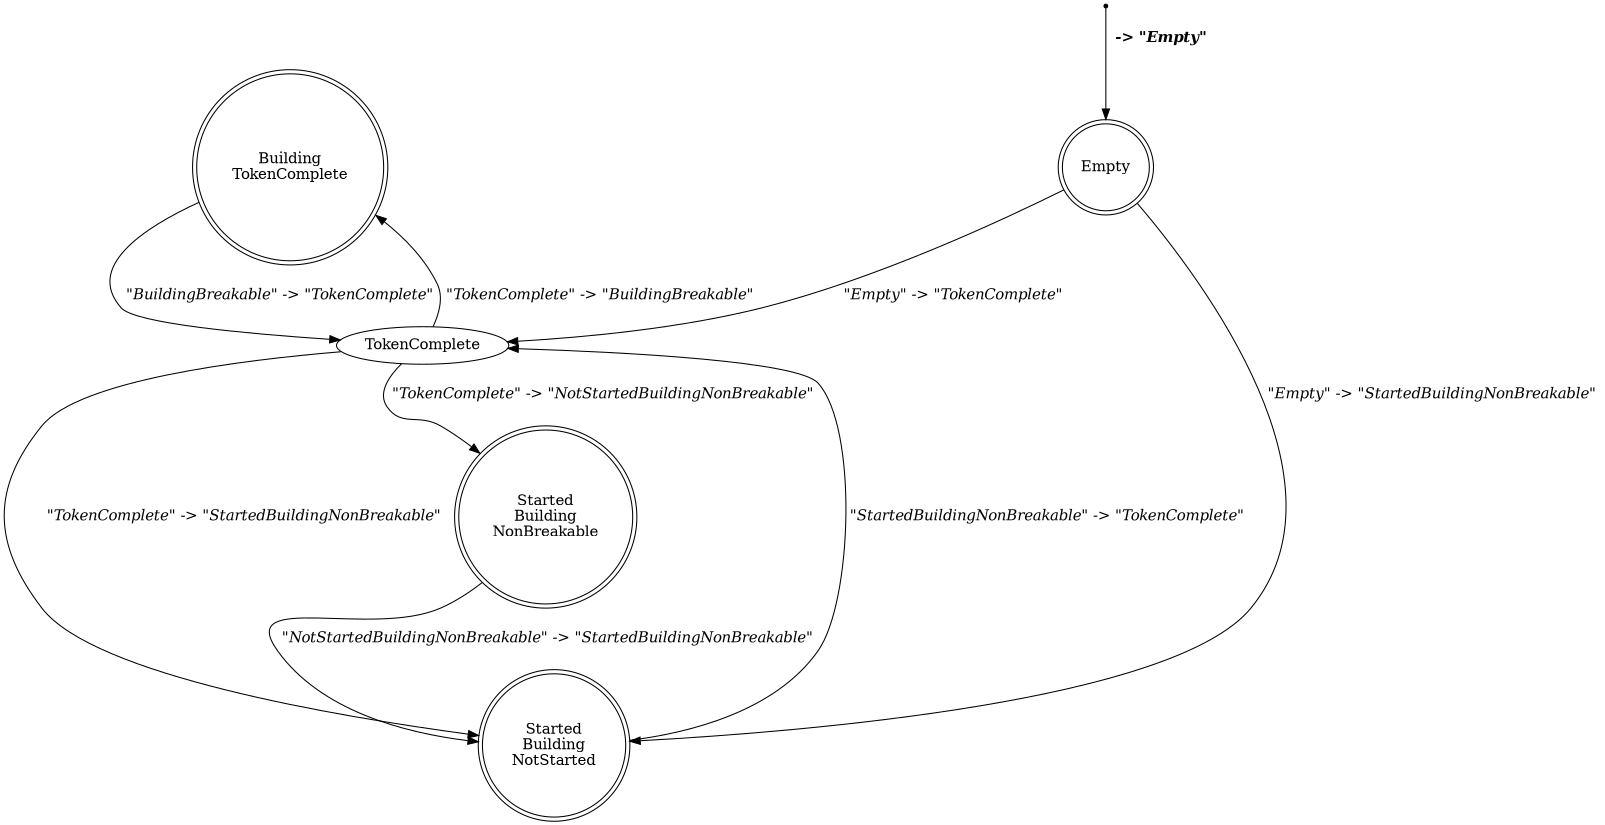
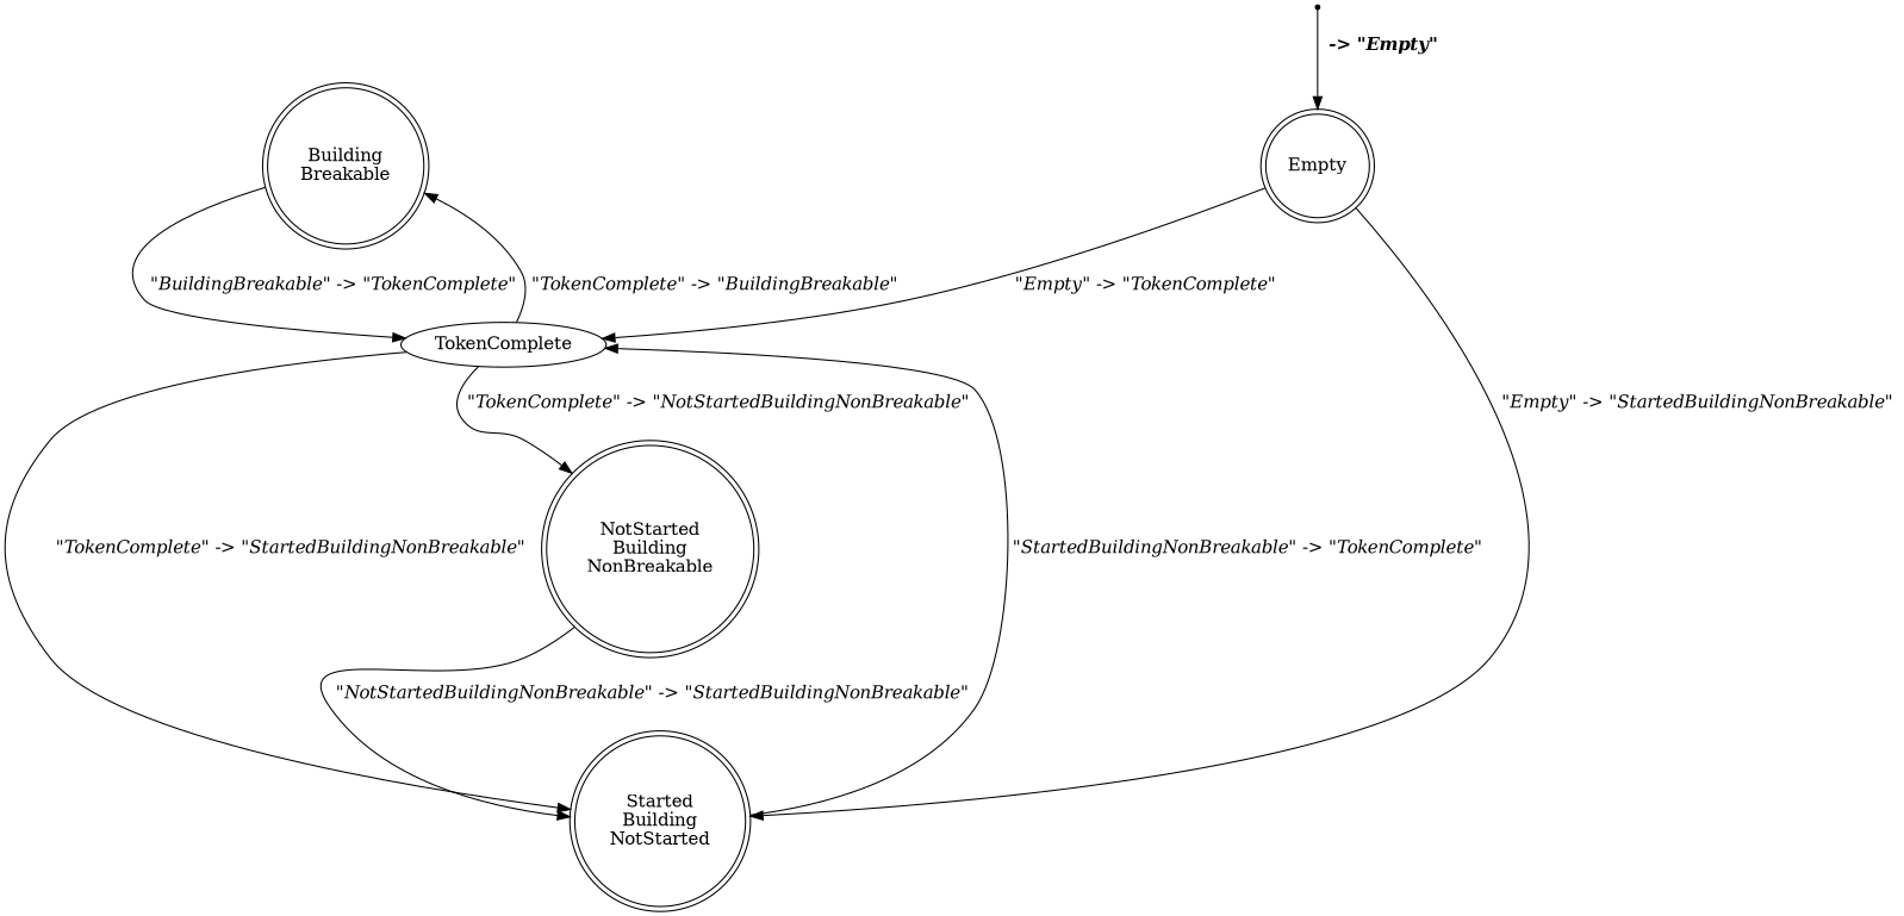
  digraph {
    node [shape=doublecircle]
-   n1 [label="Building\nTokenComplete"]
+   n1 [label="Building\nBreakable"]
    n2 [label=TokenComplete shape=ellipse]
    n3 [label="Started\nBuilding\nNotStarted"]
-   n4 [label="Started\nBuilding\nNonBreakable"]
+   n4 [label="NotStarted\nBuilding\nNonBreakable"]
    n5 [label=Empty]
    n6 [label=_start shape=point]
    n1 -> n2 [label=<<TABLE BORDER="0"><TR><TD><I>"BuildingBreakable" -&gt; "TokenComplete"</I></TD></TR></TABLE>>]
    n2 -> n1 [label=<<TABLE BORDER="0"><TR><TD><I>"TokenComplete" -&gt; "BuildingBreakable"</I></TD></TR></TABLE>>]
    n2 -> n3 [label=<<TABLE BORDER="0"><TR><TD><I>"TokenComplete" -&gt; "StartedBuildingNonBreakable"</I></TD></TR></TABLE>>]
    n2 -> n4 [label=<<TABLE BORDER="0"><TR><TD><I>"TokenComplete" -&gt; "NotStartedBuildingNonBreakable"</I></TD></TR></TABLE>>]
    n3 -> n2 [label=<<TABLE BORDER="0"><TR><TD><I>"StartedBuildingNonBreakable" -&gt; "TokenComplete"</I></TD></TR></TABLE>>]
    n4 -> n3 [label=<<TABLE BORDER="0"><TR><TD><I>"NotStartedBuildingNonBreakable" -&gt; "StartedBuildingNonBreakable"</I></TD></TR></TABLE>>]
    n5 -> n2 [label=<<TABLE BORDER="0"><TR><TD><I>"Empty" -&gt; "TokenComplete"</I></TD></TR></TABLE>>]
    n5 -> n3 [label=<<TABLE BORDER="0"><TR><TD><I>"Empty" -&gt; "StartedBuildingNonBreakable"</I></TD></TR></TABLE>>]
    n6 -> n5 [label=<<TABLE BORDER="0"><TR><TD><B><I> -&gt; "Empty"</I></B></TD></TR></TABLE>>]
  }
